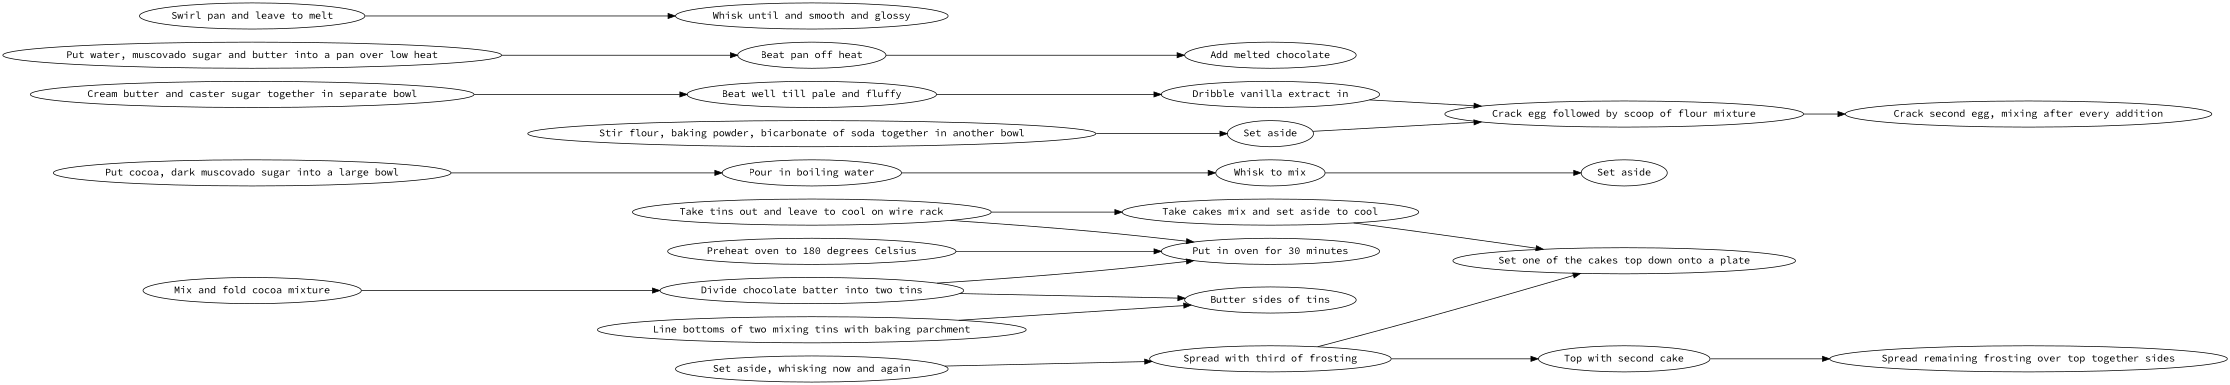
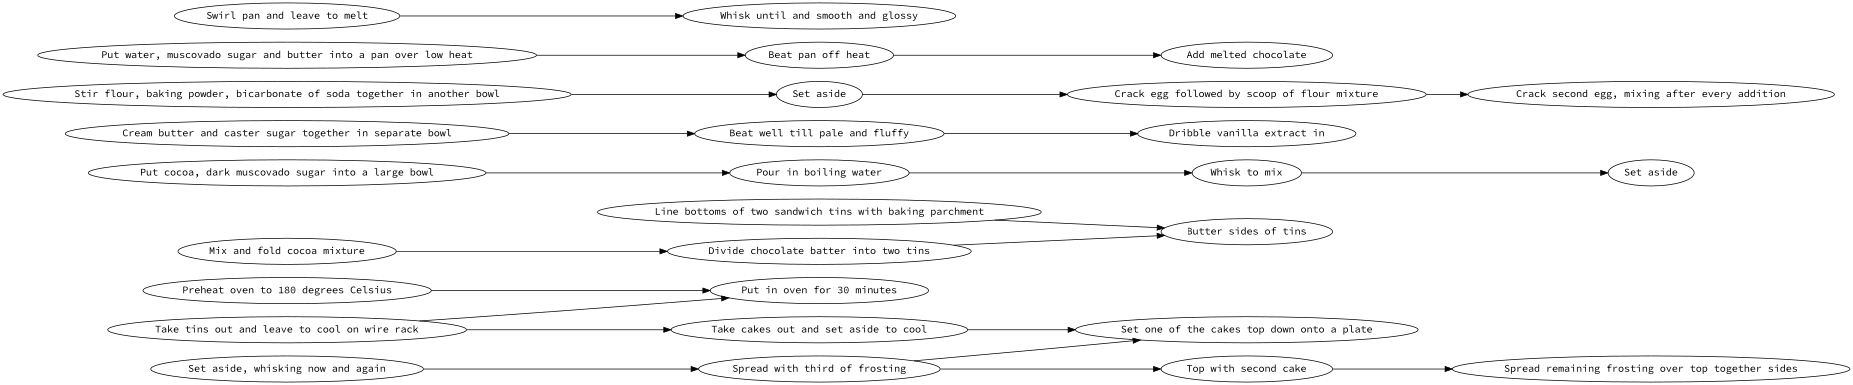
  digraph {
    fontname="Source Code Pro"
    rankdir=LR
    node [fontname="Source Code Pro"]
    edge [fontname="Source Code Pro"]
    n1 [label="Preheat oven to 180 degrees Celsius"]
    n2 [label="Put in oven for 30 minutes"]
-   n3 [label="Line bottoms of two mixing tins with baking parchment"]
+   n3 [label="Line bottoms of two sandwich tins with baking parchment"]
    n4 [label="Butter sides of tins"]
    n5 [label="Divide chocolate batter into two tins"]
    n6 [label="Put cocoa, dark muscovado sugar into a large bowl"]
    n7 [label="Pour in boiling water"]
    n8 [label="Whisk to mix"]
    n9 [label="Set aside"]
    n10 [label="Cream butter and caster sugar together in separate bowl"]
    n11 [label="Beat well till pale and fluffy"]
    n12 [label="Dribble vanilla extract in"]
    n13 [label="Stir flour, baking powder, bicarbonate of soda together in another bowl"]
    n14 [label="Set aside"]
    n15 [label="Crack egg followed by scoop of flour mixture"]
    n16 [label="Crack second egg, mixing after every addition"]
    n17 [label="Mix and fold cocoa mixture"]
    n18 [label="Put water, muscovado sugar and butter into a pan over low heat"]
    n19 [label="Beat pan off heat"]
    n20 [label="Add melted chocolate"]
    n21 [label="Swirl pan and leave to melt"]
    n22 [label="Whisk until and smooth and glossy"]
    n23 [label="Take tins out and leave to cool on wire rack"]
-   n24 [label="Take cakes mix and set aside to cool"]
+   n24 [label="Take cakes out and set aside to cool"]
    n25 [label="Set one of the cakes top down onto a plate"]
    n26 [label="Set aside, whisking now and again"]
    n27 [label="Spread with third of frosting"]
    n28 [label="Top with second cake"]
    n29 [label="Spread remaining frosting over top together sides"]
    n1 -> n2
    n3 -> n4
-   n5 -> n2
    n5 -> n4
    n6 -> n7
    n7 -> n8
    n8 -> n9
    n10 -> n11
    n11 -> n12
-   n12 -> n15
    n13 -> n14
    n14 -> n15
    n15 -> n16
    n17 -> n5
    n18 -> n19
    n19 -> n20
    n21 -> n22
    n23 -> n2
    n23 -> n24
    n24 -> n25
    n26 -> n27
    n27 -> n25
    n27 -> n28
    n28 -> n29
  }
